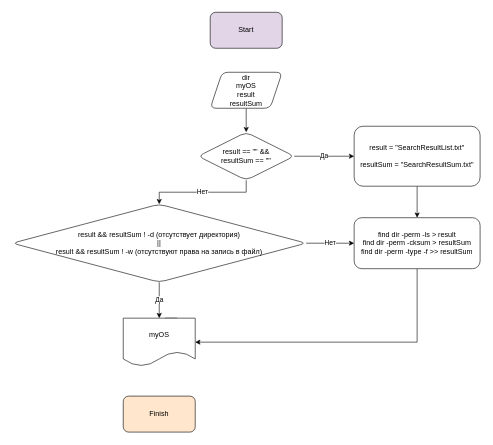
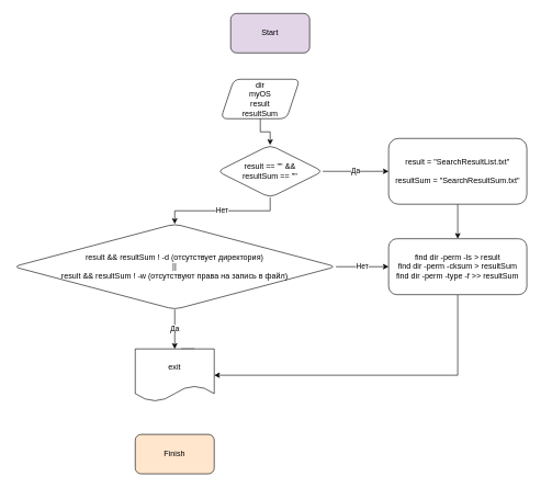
  <mxCell id="0" />
  <mxCell id="1" parent="0" />
  <mxCell id="2" value="Start" style="rounded=1;whiteSpace=wrap;html=1;fillColor=#e1d5e7;" vertex="1" parent="1"><mxGeometry x="350" y="20" width="120" height="60" as="geometry" /></mxCell>
  <mxCell id="3" value="" style="edgeStyle=orthogonalEdgeStyle;rounded=0;orthogonalLoop=1;jettySize=auto;html=1;" edge="1" parent="1" source="4" target="7"><mxGeometry relative="1" as="geometry" /></mxCell>
- <mxCell id="4" value="dir&lt;br&gt;myOS&lt;br&gt;result&lt;br&gt;resultSum" style="shape=parallelogram;perimeter=parallelogramPerimeter;whiteSpace=wrap;html=1;fixedSize=1;rounded=1;" vertex="1" parent="1"><mxGeometry x="350" y="120" width="120" height="60" as="geometry" /></mxCell>
+ <mxCell id="4" value="dir&lt;br&gt;myOS&lt;br&gt;result&lt;br&gt;resultSum" style="shape=parallelogram;perimeter=parallelogramPerimeter;whiteSpace=wrap;html=1;fixedSize=1;rounded=1;" vertex="1" parent="1"><mxGeometry x="335" y="120" width="120" height="60" as="geometry" /></mxCell>
  <mxCell id="5" value="Да" style="edgeStyle=orthogonalEdgeStyle;rounded=0;orthogonalLoop=1;jettySize=auto;html=1;" edge="1" parent="1" source="7" target="9"><mxGeometry relative="1" as="geometry" /></mxCell>
  <mxCell id="6" value="Нет" style="edgeStyle=orthogonalEdgeStyle;rounded=0;orthogonalLoop=1;jettySize=auto;html=1;" edge="1" parent="1" source="7" target="12"><mxGeometry relative="1" as="geometry" /></mxCell>
  <mxCell id="7" value="result == &quot;&quot; &amp;amp;&amp;amp;&lt;br&gt;resultSum == &quot;&quot;" style="rhombus;whiteSpace=wrap;html=1;rounded=1;" vertex="1" parent="1"><mxGeometry x="330" y="220" width="160" height="80" as="geometry" /></mxCell>
  <mxCell id="8" style="edgeStyle=orthogonalEdgeStyle;rounded=0;orthogonalLoop=1;jettySize=auto;html=1;entryX=0.5;entryY=0;entryDx=0;entryDy=0;" edge="1" parent="1" source="9" target="17"><mxGeometry relative="1" as="geometry" /></mxCell>
  <mxCell id="9" value="result = &quot;SearchResultList.txt&quot;&lt;br&gt;&lt;br&gt;resultSum = &quot;SearchResultSum.txt&quot;" style="whiteSpace=wrap;html=1;rounded=1;" vertex="1" parent="1"><mxGeometry x="590" y="210" width="210" height="100" as="geometry" /></mxCell>
  <mxCell id="10" value="Да" style="edgeStyle=orthogonalEdgeStyle;rounded=0;orthogonalLoop=1;jettySize=auto;html=1;entryX=0.5;entryY=0;entryDx=0;entryDy=0;" edge="1" parent="1" source="12" target="14"><mxGeometry relative="1" as="geometry" /></mxCell>
  <mxCell id="11" value="Нет" style="edgeStyle=orthogonalEdgeStyle;rounded=0;orthogonalLoop=1;jettySize=auto;html=1;" edge="1" parent="1" source="12" target="17"><mxGeometry relative="1" as="geometry" /></mxCell>
  <mxCell id="12" value="result &amp;amp;&amp;amp; resultSum ! -d (отсутствует директория)&lt;br&gt;||&lt;br&gt;result &amp;amp;&amp;amp; resultSum ! -w (отсутствуют права на запись в файл)" style="rhombus;whiteSpace=wrap;html=1;rounded=1;" vertex="1" parent="1"><mxGeometry x="20" y="340" width="490" height="130" as="geometry" /></mxCell>
  <mxCell id="13" style="edgeStyle=orthogonalEdgeStyle;rounded=0;orthogonalLoop=1;jettySize=auto;html=1;exitX=0.75;exitY=0;exitDx=0;exitDy=0;" edge="1" parent="1" source="14"><mxGeometry relative="1" as="geometry"><mxPoint x="275" y="540" as="targetPoint" /></mxGeometry></mxCell>
- <mxCell id="14" value="myOS" style="shape=document;whiteSpace=wrap;html=1;boundedLbl=1;rounded=1;" vertex="1" parent="1"><mxGeometry x="205" y="530" width="120" height="80" as="geometry" /></mxCell>
+ <mxCell id="14" value="exit" style="shape=document;whiteSpace=wrap;html=1;boundedLbl=1;rounded=1;" vertex="1" parent="1"><mxGeometry x="205" y="530" width="120" height="80" as="geometry" /></mxCell>
  <mxCell id="15" value="Finish" style="rounded=1;whiteSpace=wrap;html=1;fillColor=#ffe6cc;" vertex="1" parent="1"><mxGeometry x="205" y="660" width="120" height="60" as="geometry" /></mxCell>
  <mxCell id="16" style="edgeStyle=orthogonalEdgeStyle;rounded=0;orthogonalLoop=1;jettySize=auto;html=1;entryX=1;entryY=0.5;entryDx=0;entryDy=0;" edge="1" parent="1" source="17" target="14"><mxGeometry relative="1" as="geometry"><mxPoint x="695" y="570" as="targetPoint" /><Array as="points"><mxPoint x="695" y="570" /></Array></mxGeometry></mxCell>
  <mxCell id="17" value="find dir -perm -ls &amp;gt; result&lt;br&gt;find dir -perm -cksum &amp;gt; resultSum&lt;br&gt;find dir -perm -type -f &amp;gt;&amp;gt; resultSum" style="whiteSpace=wrap;html=1;rounded=1;" vertex="1" parent="1"><mxGeometry x="590" y="362.5" width="210" height="85" as="geometry" /></mxCell>
